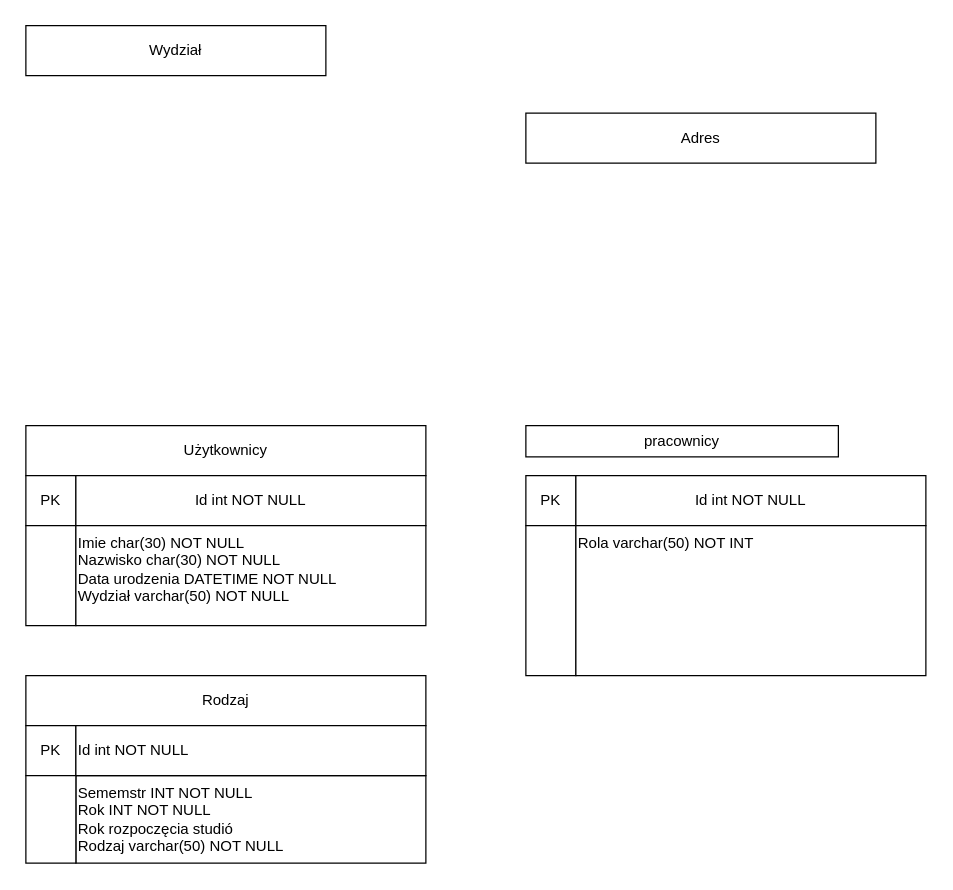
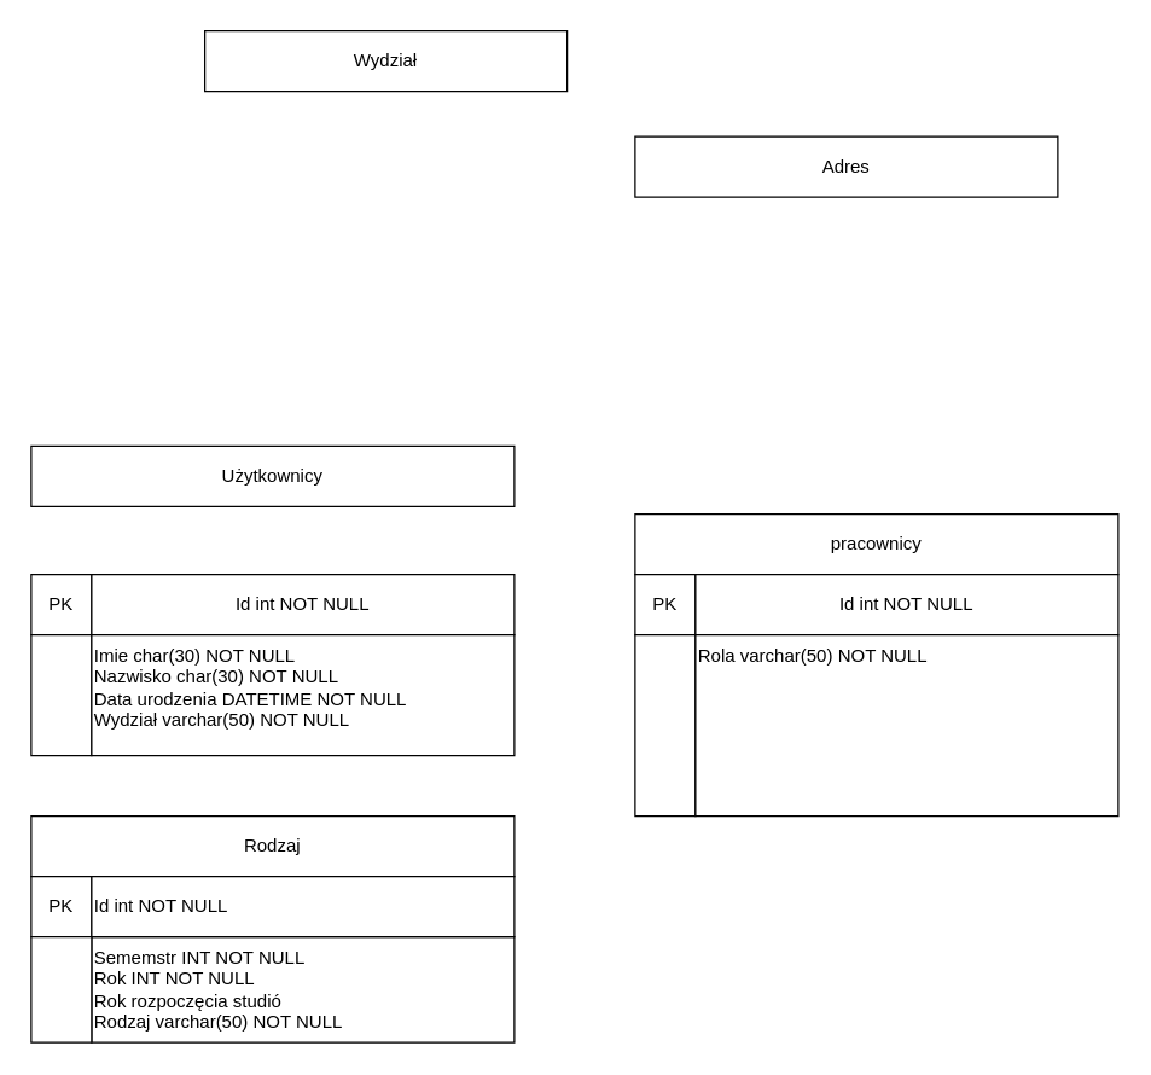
  <mxCell id="0" />
  <mxCell id="1" parent="0" />
- <mxCell id="2" value="Wydział" style="rounded=0;whiteSpace=wrap;html=1;" vertex="1" parent="1"><mxGeometry x="20" y="20" width="240" height="40" as="geometry" /></mxCell>
+ <mxCell id="2" value="Wydział" style="rounded=0;whiteSpace=wrap;html=1;" vertex="1" parent="1"><mxGeometry x="135" y="20" width="240" height="40" as="geometry" /></mxCell>
  <mxCell id="3" value="Adres&lt;br&gt;" style="rounded=0;whiteSpace=wrap;html=1;" vertex="1" parent="1"><mxGeometry x="420" y="90" width="280" height="40" as="geometry" /></mxCell>
- <mxCell id="4" value="Użytkownicy" style="rounded=0;whiteSpace=wrap;html=1;" vertex="1" parent="1"><mxGeometry x="20" y="340" width="320" height="40" as="geometry" /></mxCell>
+ <mxCell id="4" value="Użytkownicy" style="rounded=0;whiteSpace=wrap;html=1;" vertex="1" parent="1"><mxGeometry x="20" y="295" width="320" height="40" as="geometry" /></mxCell>
  <mxCell id="5" value="PK" style="rounded=0;whiteSpace=wrap;html=1;" vertex="1" parent="1"><mxGeometry x="20" y="380" width="40" height="40" as="geometry" /></mxCell>
  <mxCell id="6" value="Id int NOT NULL" style="rounded=0;whiteSpace=wrap;html=1;" vertex="1" parent="1"><mxGeometry x="60" y="380" width="280" height="40" as="geometry" /></mxCell>
  <mxCell id="7" value="" style="rounded=0;whiteSpace=wrap;html=1;" vertex="1" parent="1"><mxGeometry x="20" y="420" width="40" height="80" as="geometry" /></mxCell>
  <mxCell id="8" value="Imie char(30) NOT NULL&lt;br&gt;Nazwisko char(30) NOT NULL&lt;br&gt;Data urodzenia DATETIME NOT NULL&lt;br&gt;Wydział varchar(50) NOT NULL" style="rounded=0;whiteSpace=wrap;html=1;verticalAlign=top;align=left;" vertex="1" parent="1"><mxGeometry x="60" y="420" width="280" height="80" as="geometry" /></mxCell>
  <mxCell id="9" value="Rodzaj" style="rounded=0;whiteSpace=wrap;html=1;" vertex="1" parent="1"><mxGeometry x="20" y="540" width="320" height="40" as="geometry" /></mxCell>
  <mxCell id="10" value="Sememstr INT NOT NULL&lt;br&gt;Rok INT NOT NULL&lt;br&gt;Rok rozpoczęcia studió&lt;br&gt;Rodzaj varchar(50) NOT NULL" style="rounded=0;whiteSpace=wrap;html=1;verticalAlign=top;align=left;" vertex="1" parent="1"><mxGeometry x="60" y="620" width="280" height="70" as="geometry" /></mxCell>
  <mxCell id="11" value="PK" style="rounded=0;whiteSpace=wrap;html=1;" vertex="1" parent="1"><mxGeometry x="20" y="580" width="40" height="40" as="geometry" /></mxCell>
  <mxCell id="12" value="Id int NOT NULL" style="rounded=0;whiteSpace=wrap;html=1;align=left;" vertex="1" parent="1"><mxGeometry x="60" y="580" width="280" height="40" as="geometry" /></mxCell>
  <mxCell id="13" value="" style="rounded=0;whiteSpace=wrap;html=1;" vertex="1" parent="1"><mxGeometry x="20" y="620" width="40" height="70" as="geometry" /></mxCell>
- <mxCell id="14" value="pracownicy" style="rounded=0;whiteSpace=wrap;html=1;" vertex="1" parent="1"><mxGeometry x="420" y="340" width="250" height="25" as="geometry" /></mxCell>
+ <mxCell id="14" value="pracownicy" style="rounded=0;whiteSpace=wrap;html=1;" vertex="1" parent="1"><mxGeometry x="420" y="340" width="320" height="40" as="geometry" /></mxCell>
  <mxCell id="15" value="PK" style="rounded=0;whiteSpace=wrap;html=1;" vertex="1" parent="1"><mxGeometry x="420" y="380" width="40" height="40" as="geometry" /></mxCell>
  <mxCell id="16" value="Id int NOT NULL" style="rounded=0;whiteSpace=wrap;html=1;" vertex="1" parent="1"><mxGeometry x="460" y="380" width="280" height="40" as="geometry" /></mxCell>
  <mxCell id="17" value="" style="rounded=0;whiteSpace=wrap;html=1;" vertex="1" parent="1"><mxGeometry x="420" y="420" width="40" height="120" as="geometry" /></mxCell>
- <mxCell id="18" value="Rola varchar(50) NOT INT" style="rounded=0;whiteSpace=wrap;html=1;verticalAlign=top;align=left;" vertex="1" parent="1"><mxGeometry x="460" y="420" width="280" height="120" as="geometry" /></mxCell>
+ <mxCell id="18" value="Rola varchar(50) NOT NULL" style="rounded=0;whiteSpace=wrap;html=1;verticalAlign=top;align=left;" vertex="1" parent="1"><mxGeometry x="460" y="420" width="280" height="120" as="geometry" /></mxCell>
